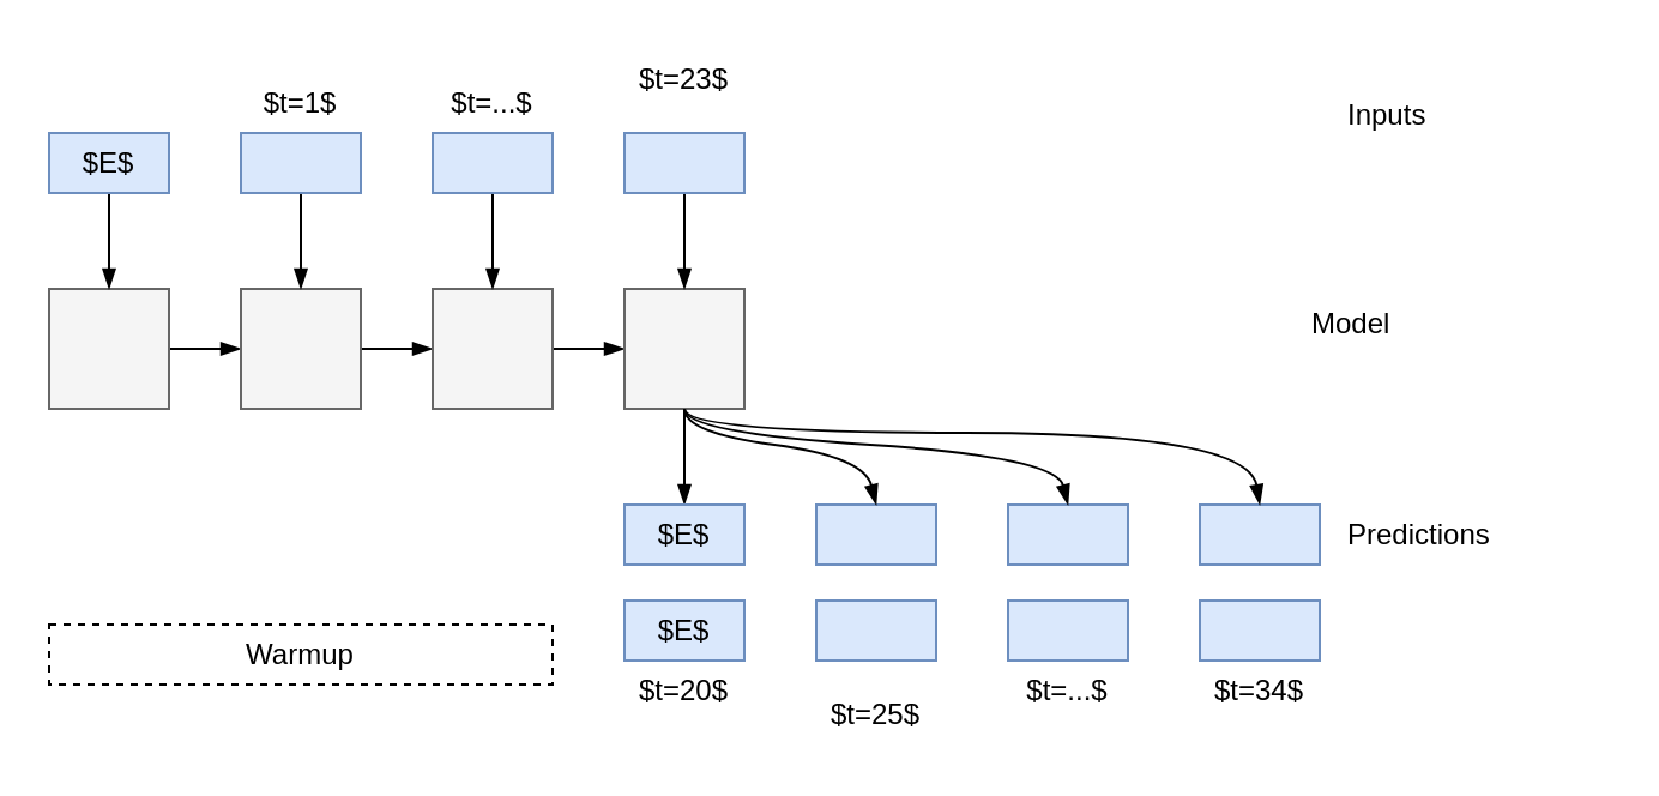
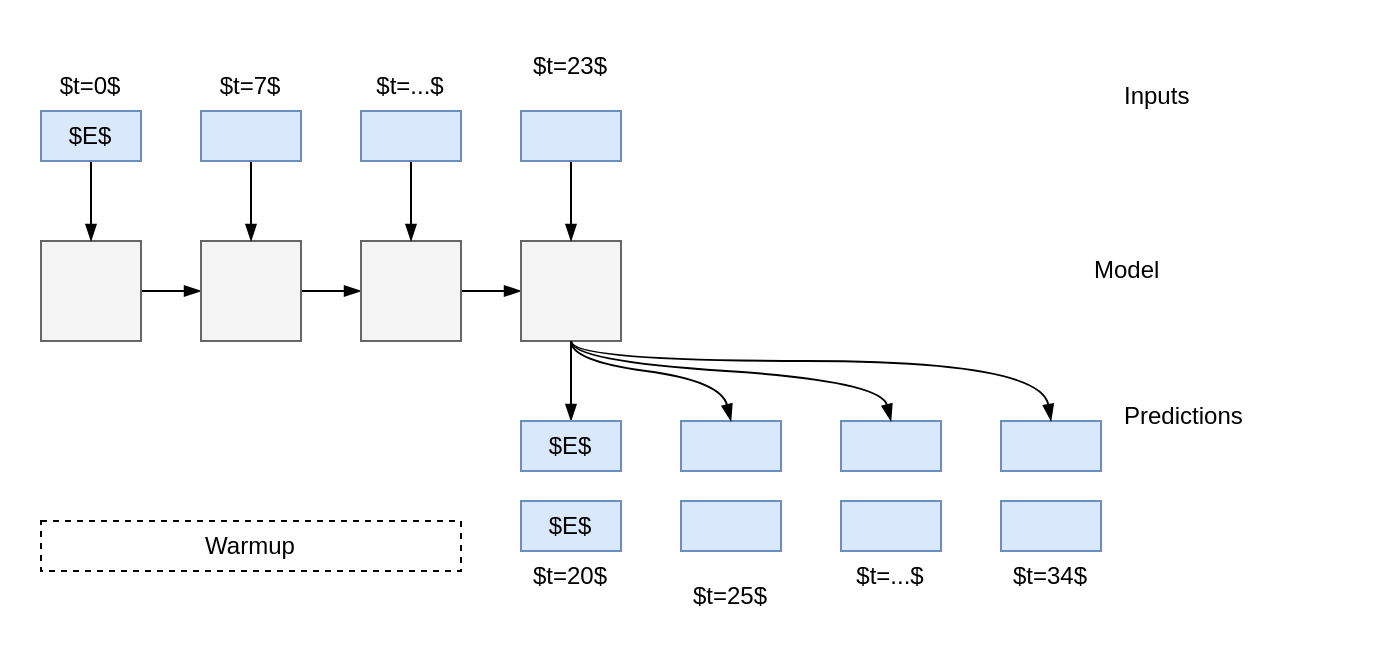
  <mxCell id="0" />
  <mxCell id="1" parent="0" />
+ <mxCell id="2" value="$t=0$" style="text;html=1;strokeColor=none;fillColor=none;align=center;verticalAlign=middle;whiteSpace=wrap;rounded=0;" vertex="1" parent="1"><mxGeometry width="50" height="25" as="geometry" x="20" y="30" /></mxCell>
  <mxCell id="3" style="edgeStyle=orthogonalEdgeStyle;rounded=0;orthogonalLoop=1;jettySize=auto;html=1;exitX=1;exitY=0.5;exitDx=0;exitDy=0;entryX=0;entryY=0.5;entryDx=0;entryDy=0;endArrow=blockThin;endFill=1;" edge="1" parent="1" source="4" target="6"><mxGeometry relative="1" as="geometry" /></mxCell>
  <mxCell id="4" value="" style="whiteSpace=wrap;html=1;aspect=fixed;fillColor=#f5f5f5;fontColor=#333333;strokeColor=#666666;" vertex="1" parent="1"><mxGeometry y="120" width="50" height="50" as="geometry" x="20" /></mxCell>
  <mxCell id="5" style="edgeStyle=orthogonalEdgeStyle;rounded=0;orthogonalLoop=1;jettySize=auto;html=1;exitX=1;exitY=0.5;exitDx=0;exitDy=0;entryX=0;entryY=0.5;entryDx=0;entryDy=0;endArrow=blockThin;endFill=1;" edge="1" parent="1" source="6" target="8"><mxGeometry relative="1" as="geometry" /></mxCell>
  <mxCell id="6" value="" style="whiteSpace=wrap;html=1;aspect=fixed;fillColor=#f5f5f5;fontColor=#333333;strokeColor=#666666;" vertex="1" parent="1"><mxGeometry x="100" y="120" width="50" height="50" as="geometry" /></mxCell>
  <mxCell id="7" style="edgeStyle=orthogonalEdgeStyle;rounded=0;orthogonalLoop=1;jettySize=auto;html=1;exitX=1;exitY=0.5;exitDx=0;exitDy=0;entryX=0;entryY=0.5;entryDx=0;entryDy=0;endArrow=blockThin;endFill=1;" edge="1" parent="1" source="8" target="10"><mxGeometry relative="1" as="geometry" /></mxCell>
  <mxCell id="8" value="" style="whiteSpace=wrap;html=1;aspect=fixed;fillColor=#f5f5f5;fontColor=#333333;strokeColor=#666666;" vertex="1" parent="1"><mxGeometry x="180" y="120" width="50" height="50" as="geometry" /></mxCell>
  <mxCell id="9" style="edgeStyle=orthogonalEdgeStyle;rounded=0;orthogonalLoop=1;jettySize=auto;html=1;exitX=0.5;exitY=1;exitDx=0;exitDy=0;entryX=0.5;entryY=0;entryDx=0;entryDy=0;endArrow=blockThin;endFill=1;" edge="1" parent="1" source="10" target="20"><mxGeometry relative="1" as="geometry" /></mxCell>
  <mxCell id="10" value="" style="whiteSpace=wrap;html=1;aspect=fixed;fillColor=#f5f5f5;fontColor=#333333;strokeColor=#666666;" vertex="1" parent="1"><mxGeometry x="260" y="120" width="50" height="50" as="geometry" /></mxCell>
  <mxCell id="11" style="edgeStyle=orthogonalEdgeStyle;rounded=0;orthogonalLoop=1;jettySize=auto;html=1;exitX=0.5;exitY=1;exitDx=0;exitDy=0;entryX=0.5;entryY=0;entryDx=0;entryDy=0;endArrow=blockThin;endFill=1;" edge="1" parent="1" source="12" target="4"><mxGeometry relative="1" as="geometry" /></mxCell>
  <mxCell id="12" value="$E$" style="rounded=0;whiteSpace=wrap;html=1;fillColor=#dae8fc;strokeColor=#6c8ebf;" vertex="1" parent="1"><mxGeometry y="55" width="50" height="25" as="geometry" x="20" /></mxCell>
  <mxCell id="13" style="edgeStyle=orthogonalEdgeStyle;rounded=0;orthogonalLoop=1;jettySize=auto;html=1;exitX=0.5;exitY=1;exitDx=0;exitDy=0;entryX=0.5;entryY=0;entryDx=0;entryDy=0;endArrow=blockThin;endFill=1;" edge="1" parent="1" source="14" target="6"><mxGeometry relative="1" as="geometry" /></mxCell>
  <mxCell id="14" value="" style="rounded=0;whiteSpace=wrap;html=1;fillColor=#dae8fc;strokeColor=#6c8ebf;" vertex="1" parent="1"><mxGeometry x="100" y="55" width="50" height="25" as="geometry" /></mxCell>
  <mxCell id="15" style="edgeStyle=orthogonalEdgeStyle;rounded=0;orthogonalLoop=1;jettySize=auto;html=1;exitX=0.5;exitY=1;exitDx=0;exitDy=0;entryX=0.5;entryY=0;entryDx=0;entryDy=0;endArrow=blockThin;endFill=1;" edge="1" parent="1" source="16" target="8"><mxGeometry relative="1" as="geometry" /></mxCell>
  <mxCell id="16" value="" style="rounded=0;whiteSpace=wrap;html=1;fillColor=#dae8fc;strokeColor=#6c8ebf;" vertex="1" parent="1"><mxGeometry x="180" y="55" width="50" height="25" as="geometry" /></mxCell>
  <mxCell id="17" style="edgeStyle=orthogonalEdgeStyle;rounded=0;orthogonalLoop=1;jettySize=auto;html=1;exitX=0.5;exitY=1;exitDx=0;exitDy=0;entryX=0.5;entryY=0;entryDx=0;entryDy=0;endArrow=blockThin;endFill=1;" edge="1" parent="1" source="18" target="10"><mxGeometry relative="1" as="geometry" /></mxCell>
  <mxCell id="18" value="" style="rounded=0;whiteSpace=wrap;html=1;fillColor=#dae8fc;strokeColor=#6c8ebf;" vertex="1" parent="1"><mxGeometry x="260" y="55" width="50" height="25" as="geometry" /></mxCell>
  <mxCell id="19" value="Warmup" style="rounded=0;whiteSpace=wrap;html=1;dashed=1;" vertex="1" parent="1"><mxGeometry x="20" y="260" width="210" height="25" as="geometry" /></mxCell>
  <mxCell id="20" value="" style="rounded=0;whiteSpace=wrap;html=1;fillColor=#dae8fc;strokeColor=#6c8ebf;" vertex="1" parent="1"><mxGeometry x="260" y="210" width="50" height="25" as="geometry" /></mxCell>
  <mxCell id="21" value="$E$" style="rounded=0;whiteSpace=wrap;html=1;fillColor=#dae8fc;strokeColor=#6c8ebf;" vertex="1" parent="1"><mxGeometry x="260" y="250" width="50" height="25" as="geometry" /></mxCell>
  <mxCell id="22" value="" style="rounded=0;whiteSpace=wrap;html=1;fillColor=#dae8fc;strokeColor=#6c8ebf;" vertex="1" parent="1"><mxGeometry x="340" y="210" width="50" height="25" as="geometry" /></mxCell>
  <mxCell id="23" value="" style="rounded=0;whiteSpace=wrap;html=1;fillColor=#dae8fc;strokeColor=#6c8ebf;" vertex="1" parent="1"><mxGeometry x="340" y="250" width="50" height="25" as="geometry" /></mxCell>
  <mxCell id="24" value="" style="rounded=0;whiteSpace=wrap;html=1;fillColor=#dae8fc;strokeColor=#6c8ebf;" vertex="1" parent="1"><mxGeometry x="420" y="210" width="50" height="25" as="geometry" /></mxCell>
  <mxCell id="25" value="" style="rounded=0;whiteSpace=wrap;html=1;fillColor=#dae8fc;strokeColor=#6c8ebf;" vertex="1" parent="1"><mxGeometry x="420" y="250" width="50" height="25" as="geometry" /></mxCell>
  <mxCell id="26" value="" style="rounded=0;whiteSpace=wrap;html=1;fillColor=#dae8fc;strokeColor=#6c8ebf;" vertex="1" parent="1"><mxGeometry x="500" y="210" width="50" height="25" as="geometry" /></mxCell>
  <mxCell id="27" value="" style="rounded=0;whiteSpace=wrap;html=1;fillColor=#dae8fc;strokeColor=#6c8ebf;" vertex="1" parent="1"><mxGeometry x="500" y="250" width="50" height="25" as="geometry" /></mxCell>
- <mxCell id="28" value="Predictions" style="text;html=1;strokeColor=none;fillColor=none;align=left;verticalAlign=middle;whiteSpace=wrap;rounded=0;" vertex="1" parent="1"><mxGeometry x="560" y="207.5" width="110" height="30" as="geometry" /></mxCell>
+ <mxCell id="28" value="Predictions" style="text;html=1;strokeColor=none;fillColor=none;align=left;verticalAlign=middle;whiteSpace=wrap;rounded=0;" vertex="1" parent="1"><mxGeometry x="560" y="192.5" width="110" height="30" as="geometry" /></mxCell>
  <mxCell id="29" value="Model" style="text;html=1;strokeColor=none;fillColor=none;align=left;verticalAlign=middle;whiteSpace=wrap;rounded=0;" vertex="1" parent="1"><mxGeometry x="545" y="120" width="110" height="30" as="geometry" /></mxCell>
  <mxCell id="30" value="Inputs" style="text;html=1;strokeColor=none;fillColor=none;align=left;verticalAlign=middle;whiteSpace=wrap;rounded=0;" vertex="1" parent="1"><mxGeometry x="560" y="32.5" width="110" height="30" as="geometry" /></mxCell>
- <mxCell id="31" value="$t=1$" style="text;html=1;strokeColor=none;fillColor=none;align=center;verticalAlign=middle;whiteSpace=wrap;rounded=0;" vertex="1" parent="1"><mxGeometry x="100" width="50" height="25" as="geometry" y="30" /></mxCell>
+ <mxCell id="31" value="$t=7$" style="text;html=1;strokeColor=none;fillColor=none;align=center;verticalAlign=middle;whiteSpace=wrap;rounded=0;" vertex="1" parent="1"><mxGeometry x="100" width="50" height="25" as="geometry" y="30" /></mxCell>
  <mxCell id="32" value="$t=...$" style="text;html=1;strokeColor=none;fillColor=none;align=center;verticalAlign=middle;whiteSpace=wrap;rounded=0;" vertex="1" parent="1"><mxGeometry x="180" width="50" height="25" as="geometry" y="30" /></mxCell>
  <mxCell id="33" value="$t=23$" style="text;html=1;strokeColor=none;fillColor=none;align=center;verticalAlign=middle;whiteSpace=wrap;rounded=0;" vertex="1" parent="1"><mxGeometry x="260" y="20" width="50" height="25" as="geometry" /></mxCell>
  <mxCell id="34" value="$t=20$" style="text;html=1;strokeColor=none;fillColor=none;align=center;verticalAlign=middle;whiteSpace=wrap;rounded=0;" vertex="1" parent="1"><mxGeometry x="260" y="275" width="50" height="25" as="geometry" /></mxCell>
  <mxCell id="35" value="$t=...$" style="text;html=1;strokeColor=none;fillColor=none;align=center;verticalAlign=middle;whiteSpace=wrap;rounded=0;" vertex="1" parent="1"><mxGeometry x="420" y="275" width="50" height="25" as="geometry" /></mxCell>
  <mxCell id="36" value="$t=25$" style="text;html=1;strokeColor=none;fillColor=none;align=center;verticalAlign=middle;whiteSpace=wrap;rounded=0;" vertex="1" parent="1"><mxGeometry x="340" y="285" width="50" height="25" as="geometry" /></mxCell>
  <mxCell id="37" value="$t=34$" style="text;html=1;strokeColor=none;fillColor=none;align=center;verticalAlign=middle;whiteSpace=wrap;rounded=0;" vertex="1" parent="1"><mxGeometry x="500" y="275" width="50" height="25" as="geometry" /></mxCell>
  <mxCell id="38" value="$E$" style="rounded=0;whiteSpace=wrap;html=1;fillColor=#dae8fc;strokeColor=#6c8ebf;" vertex="1" parent="1"><mxGeometry x="260" y="210" width="50" height="25" as="geometry" /></mxCell>
  <mxCell id="39" value="" style="rounded=0;whiteSpace=wrap;html=1;fillColor=#dae8fc;strokeColor=#6c8ebf;" vertex="1" parent="1"><mxGeometry x="340" y="210" width="50" height="25" as="geometry" /></mxCell>
  <mxCell id="40" value="" style="rounded=0;whiteSpace=wrap;html=1;fillColor=#dae8fc;strokeColor=#6c8ebf;" vertex="1" parent="1"><mxGeometry x="420" y="210" width="50" height="25" as="geometry" /></mxCell>
  <mxCell id="41" value="" style="rounded=0;whiteSpace=wrap;html=1;fillColor=#dae8fc;strokeColor=#6c8ebf;" vertex="1" parent="1"><mxGeometry x="500" y="210" width="50" height="25" as="geometry" /></mxCell>
  <mxCell id="42" value="" style="curved=1;endArrow=blockThin;html=1;rounded=0;strokeColor=#000000;fontColor=#808080;endSize=6;exitX=0.5;exitY=1;exitDx=0;exitDy=0;entryX=0.5;entryY=0;entryDx=0;entryDy=0;endFill=1;" edge="1" parent="1" source="10" target="39"><mxGeometry width="50" height="50" relative="1" as="geometry"><mxPoint x="470" y="290" as="sourcePoint" /><mxPoint x="520" y="240" as="targetPoint" /><Array as="points"><mxPoint x="285" y="180" /><mxPoint x="360" y="190" /></Array></mxGeometry></mxCell>
  <mxCell id="43" value="" style="curved=1;endArrow=blockThin;html=1;rounded=0;strokeColor=#000000;fontColor=#808080;endSize=6;exitX=0.5;exitY=1;exitDx=0;exitDy=0;entryX=0.5;entryY=0;entryDx=0;entryDy=0;endFill=1;" edge="1" parent="1" source="10" target="40"><mxGeometry width="50" height="50" relative="1" as="geometry"><mxPoint x="450" y="270" as="sourcePoint" /><mxPoint x="500" y="220" as="targetPoint" /><Array as="points"><mxPoint x="285" y="180" /><mxPoint x="440" y="190" /></Array></mxGeometry></mxCell>
  <mxCell id="44" value="" style="curved=1;endArrow=blockThin;html=1;rounded=0;strokeColor=#000000;fontColor=#808080;endSize=6;exitX=0.5;exitY=1;exitDx=0;exitDy=0;entryX=0.5;entryY=0;entryDx=0;entryDy=0;endFill=1;" edge="1" parent="1" source="10" target="41"><mxGeometry width="50" height="50" relative="1" as="geometry"><mxPoint x="450" y="270" as="sourcePoint" /><mxPoint x="500" y="220" as="targetPoint" /><Array as="points"><mxPoint x="285" y="180" /><mxPoint x="520" y="180" /></Array></mxGeometry></mxCell>
